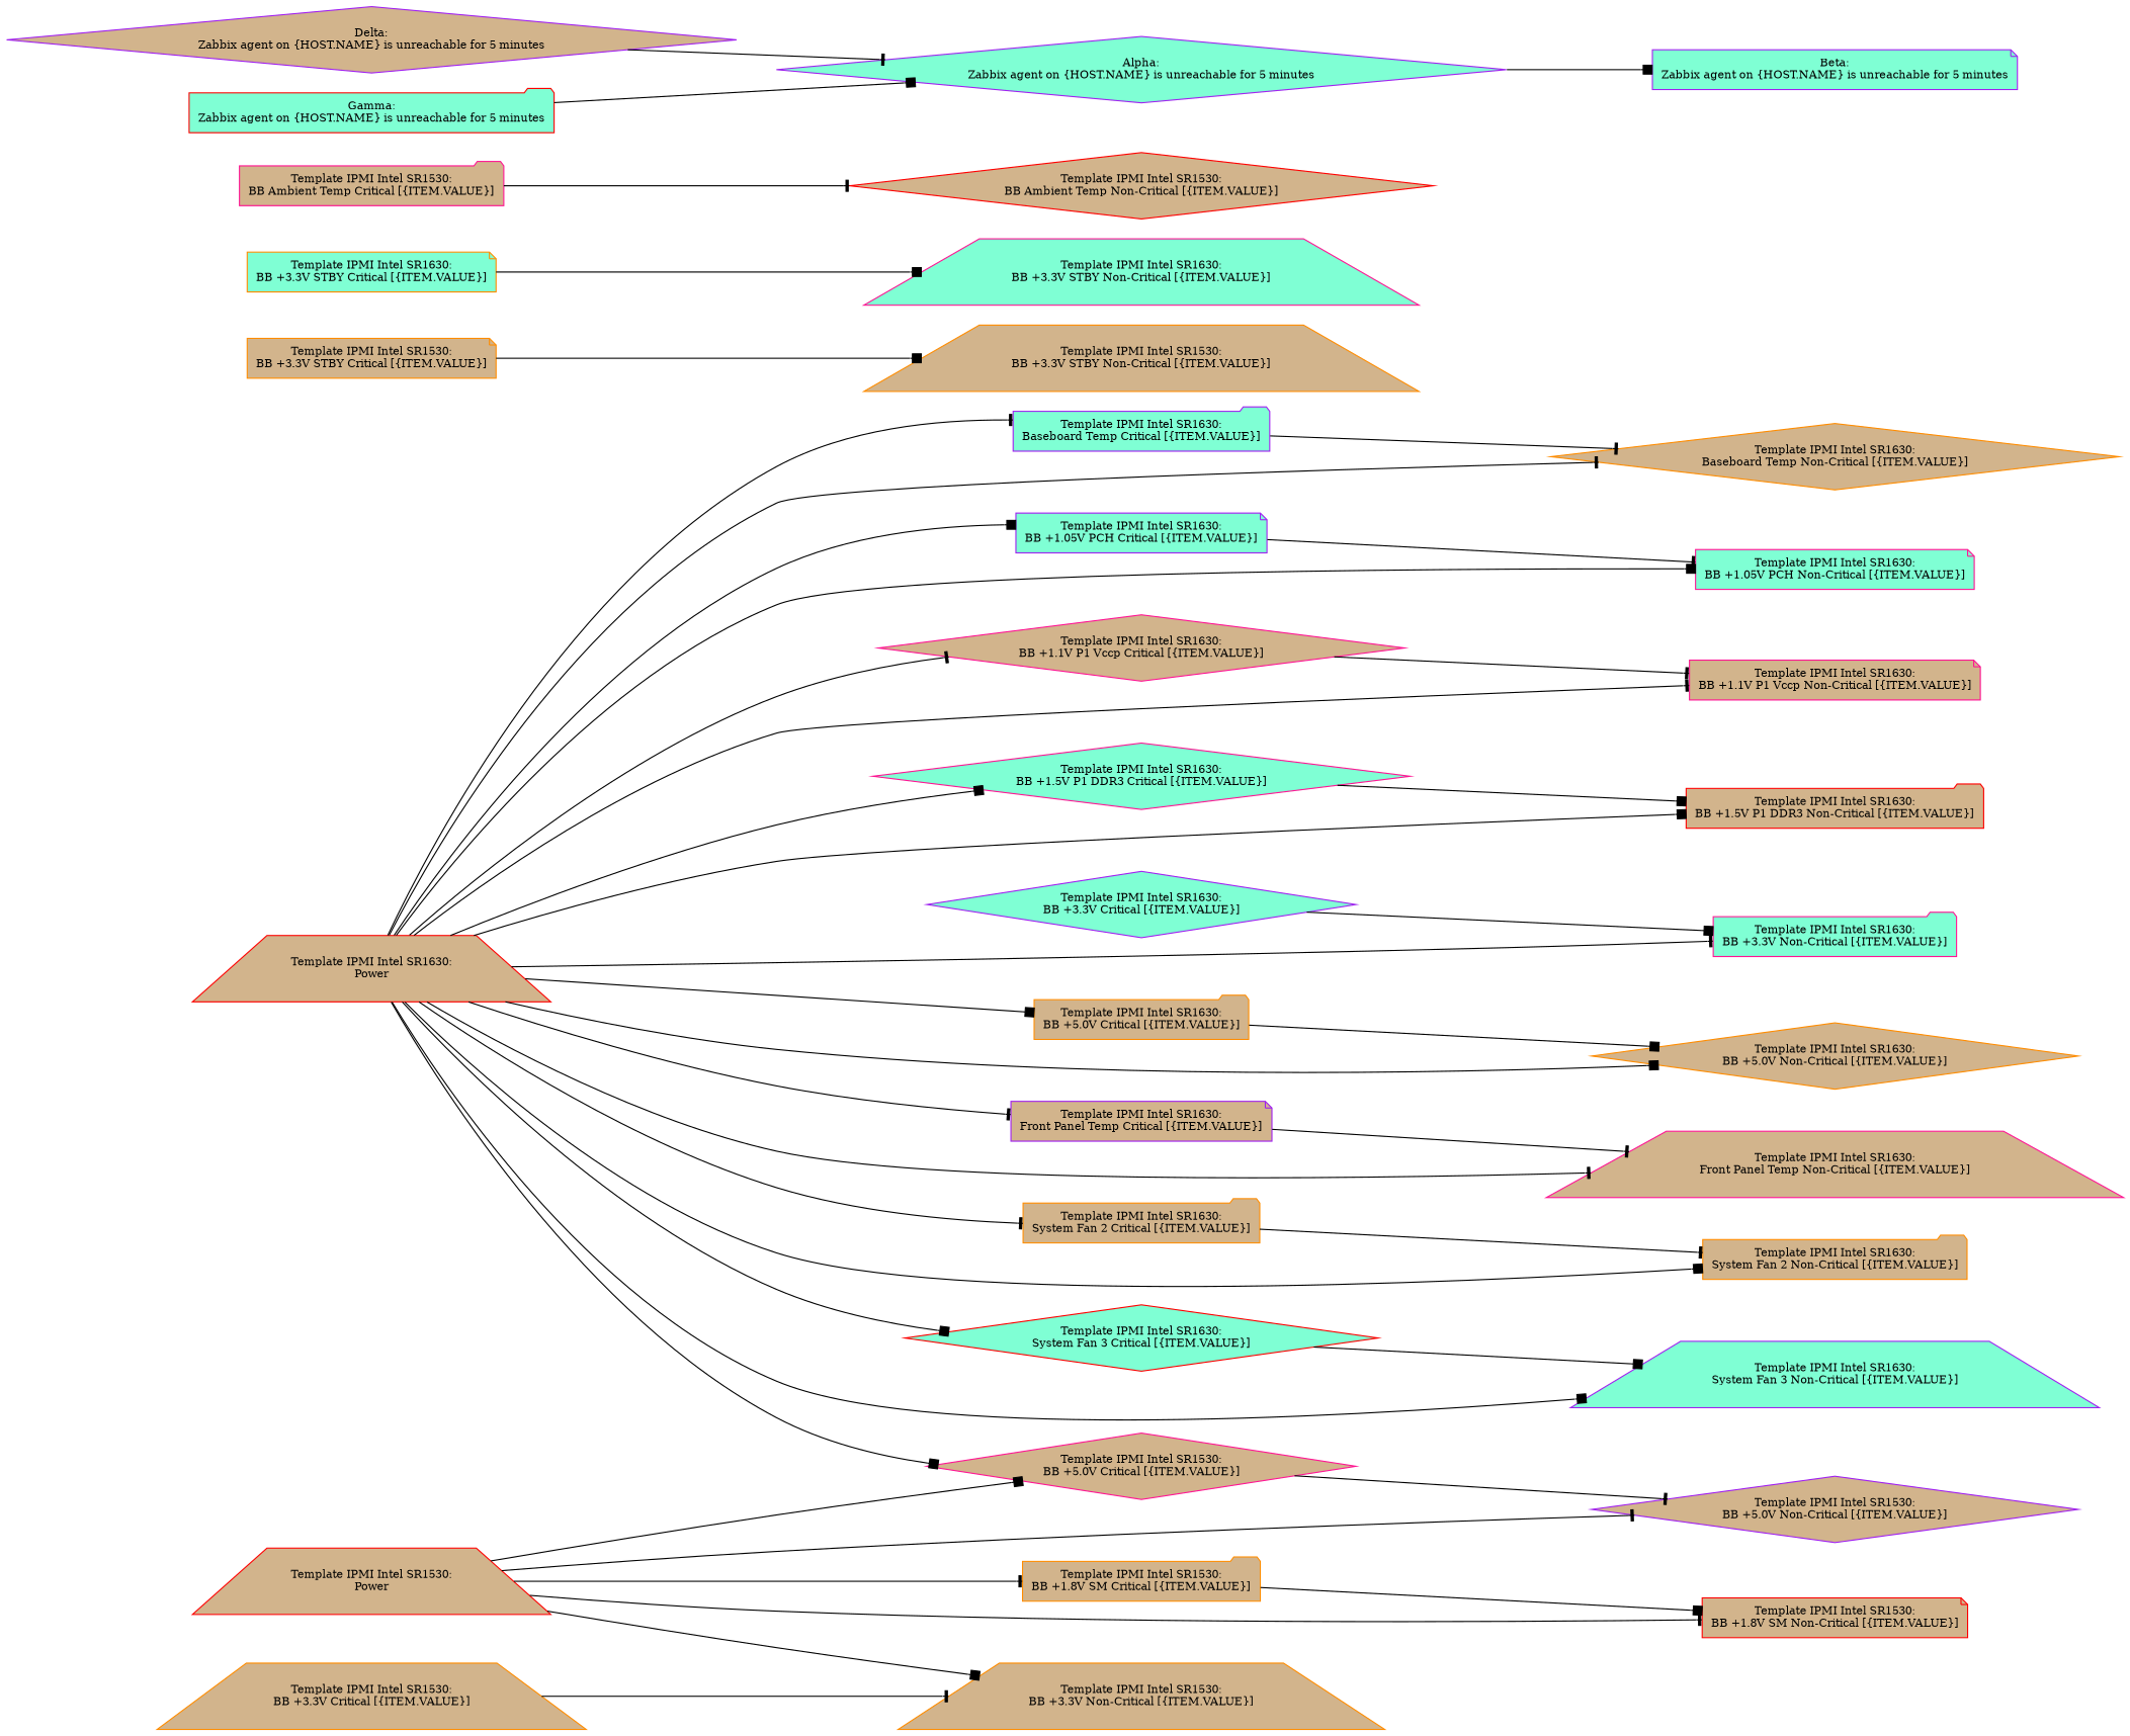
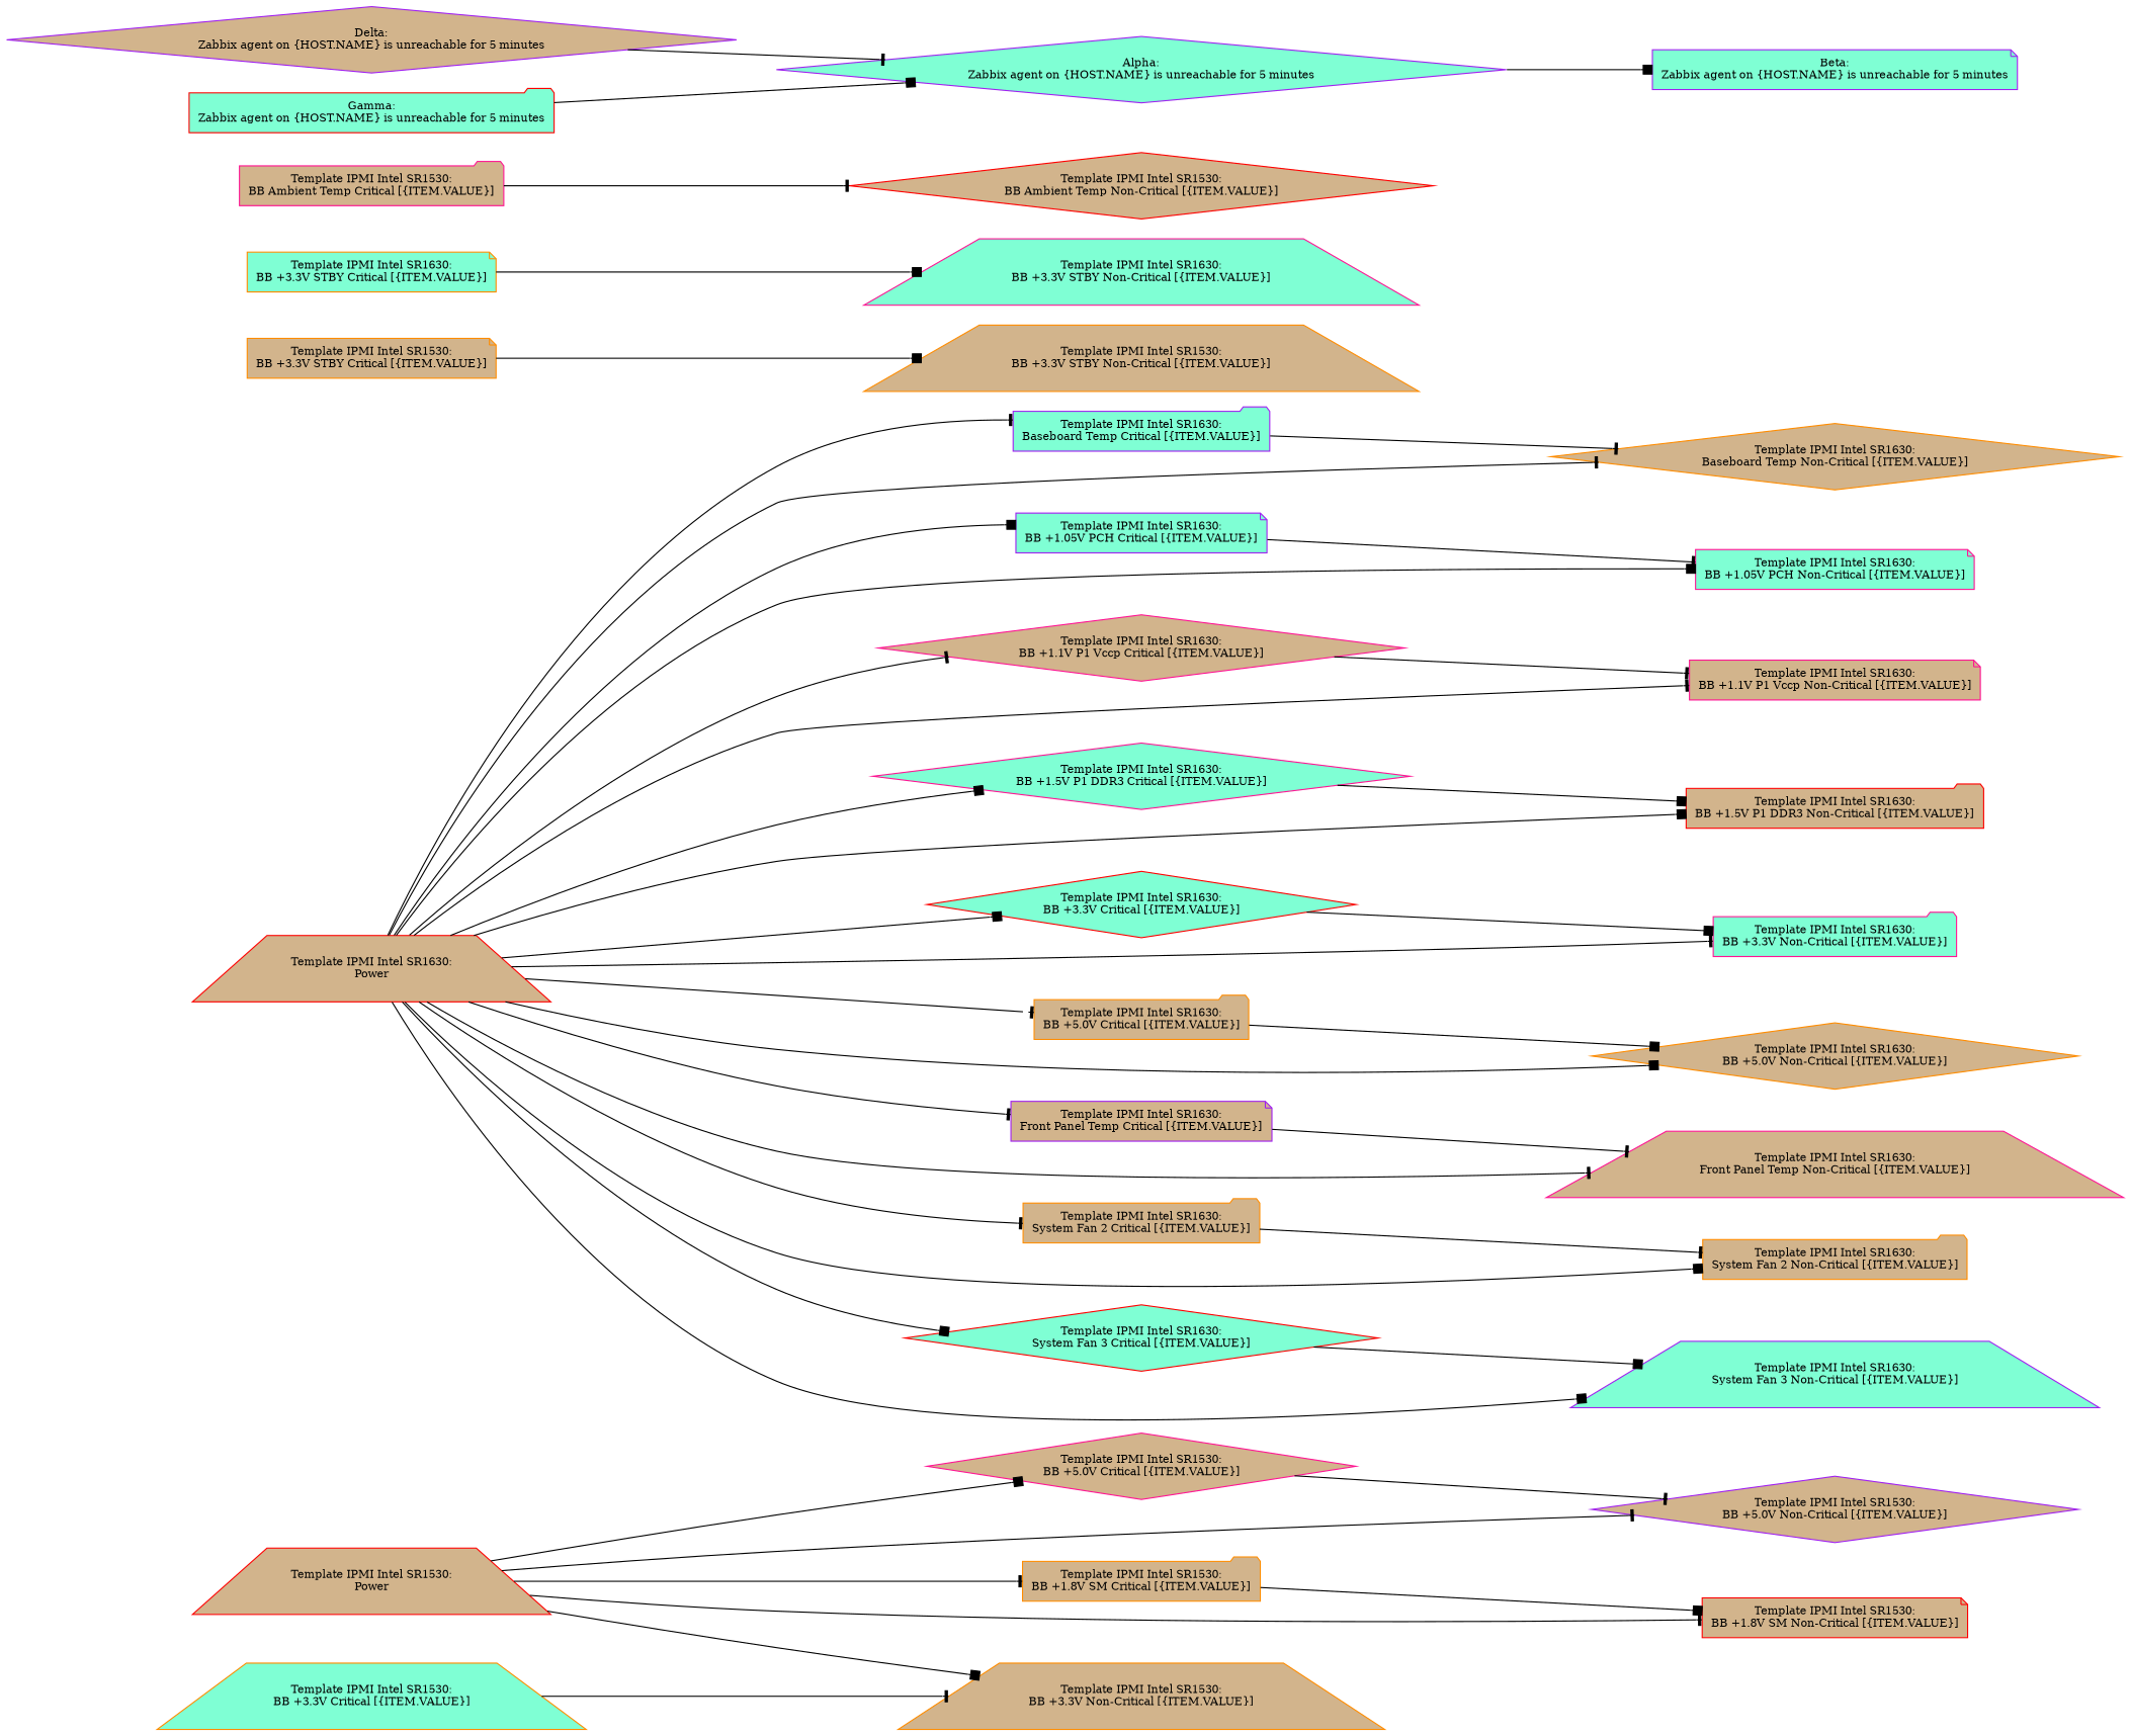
  digraph {
    rankdir=LR
    node [color=darkorange fillcolor=tan fontsize=10 shape=diamond style=filled]
    edge [arrowhead=box]
    "Template IPMI Intel SR1630:\nPower" [color=red shape=trapezium]
    "Template IPMI Intel SR1630:\nBaseboard Temp Critical [{ITEM.VALUE}]" [color=purple fillcolor=aquamarine shape=folder]
    "Template IPMI Intel SR1630:\nBaseboard Temp Non-Critical [{ITEM.VALUE}]"
    "Template IPMI Intel SR1630:\nBB +1.05V PCH Critical [{ITEM.VALUE}]" [color=purple fillcolor=aquamarine shape=note]
    "Template IPMI Intel SR1630:\nBB +1.05V PCH Non-Critical [{ITEM.VALUE}]" [color=deeppink fillcolor=aquamarine shape=note]
    "Template IPMI Intel SR1630:\nBB +1.1V P1 Vccp Critical [{ITEM.VALUE}]" [color=deeppink]
    "Template IPMI Intel SR1630:\nBB +1.1V P1 Vccp Non-Critical [{ITEM.VALUE}]" [color=deeppink shape=note]
    "Template IPMI Intel SR1630:\nBB +1.5V P1 DDR3 Critical [{ITEM.VALUE}]" [color=deeppink fillcolor=aquamarine]
    "Template IPMI Intel SR1630:\nBB +1.5V P1 DDR3 Non-Critical [{ITEM.VALUE}]" [color=red shape=folder]
-   "Template IPMI Intel SR1630:\nBB +3.3V Critical [{ITEM.VALUE}]" [color=purple fillcolor=aquamarine]
+   "Template IPMI Intel SR1630:\nBB +3.3V Critical [{ITEM.VALUE}]" [color=red fillcolor=aquamarine]
    "Template IPMI Intel SR1630:\nBB +3.3V Non-Critical [{ITEM.VALUE}]" [color=deeppink fillcolor=aquamarine shape=folder]
    "Template IPMI Intel SR1630:\nBB +5.0V Critical [{ITEM.VALUE}]" [shape=folder]
    "Template IPMI Intel SR1630:\nBB +5.0V Non-Critical [{ITEM.VALUE}]"
    "Template IPMI Intel SR1630:\nFront Panel Temp Critical [{ITEM.VALUE}]" [color=purple shape=note]
    "Template IPMI Intel SR1630:\nFront Panel Temp Non-Critical [{ITEM.VALUE}]" [color=deeppink shape=trapezium]
    "Template IPMI Intel SR1630:\nSystem Fan 2 Critical [{ITEM.VALUE}]" [shape=folder]
    "Template IPMI Intel SR1630:\nSystem Fan 2 Non-Critical [{ITEM.VALUE}]" [shape=folder]
    "Template IPMI Intel SR1630:\nSystem Fan 3 Critical [{ITEM.VALUE}]" [color=red fillcolor=aquamarine]
    "Template IPMI Intel SR1630:\nSystem Fan 3 Non-Critical [{ITEM.VALUE}]" [color=purple fillcolor=aquamarine shape=trapezium]
    "Template IPMI Intel SR1530:\nPower" [color=red shape=trapezium]
    "Template IPMI Intel SR1530:\nBB +1.8V SM Critical [{ITEM.VALUE}]" [shape=folder]
    "Template IPMI Intel SR1530:\nBB +1.8V SM Non-Critical [{ITEM.VALUE}]" [color=red shape=note]
    "Template IPMI Intel SR1530:\nBB +3.3V Non-Critical [{ITEM.VALUE}]" [shape=trapezium]
    "Template IPMI Intel SR1530:\nBB +5.0V Critical [{ITEM.VALUE}]" [color=deeppink]
    "Template IPMI Intel SR1530:\nBB +5.0V Non-Critical [{ITEM.VALUE}]" [color=purple]
-   "Template IPMI Intel SR1530:\nBB +3.3V Critical [{ITEM.VALUE}]" [shape=trapezium]
+   "Template IPMI Intel SR1530:\nBB +3.3V Critical [{ITEM.VALUE}]" [fillcolor=aquamarine shape=trapezium]
    "Template IPMI Intel SR1530:\nBB +3.3V STBY Critical [{ITEM.VALUE}]" [shape=note]
    "Template IPMI Intel SR1530:\nBB +3.3V STBY Non-Critical [{ITEM.VALUE}]" [shape=trapezium]
    "Template IPMI Intel SR1630:\nBB +3.3V STBY Critical [{ITEM.VALUE}]" [fillcolor=aquamarine shape=note]
    "Template IPMI Intel SR1630:\nBB +3.3V STBY Non-Critical [{ITEM.VALUE}]" [color=deeppink fillcolor=aquamarine shape=trapezium]
    "Template IPMI Intel SR1530:\nBB Ambient Temp Critical [{ITEM.VALUE}]" [color=deeppink shape=folder]
    "Template IPMI Intel SR1530:\nBB Ambient Temp Non-Critical [{ITEM.VALUE}]" [color=red]
    "Delta:\nZabbix agent on {HOST.NAME} is unreachable for 5 minutes" [color=purple]
    "Alpha:\nZabbix agent on {HOST.NAME} is unreachable for 5 minutes" [color=purple fillcolor=aquamarine]
    "Beta:\nZabbix agent on {HOST.NAME} is unreachable for 5 minutes" [color=purple fillcolor=aquamarine shape=note]
    "Gamma:\nZabbix agent on {HOST.NAME} is unreachable for 5 minutes" [color=red fillcolor=aquamarine shape=folder]
    "Template IPMI Intel SR1630:\nPower" -> "Template IPMI Intel SR1630:\nBaseboard Temp Critical [{ITEM.VALUE}]" [arrowhead=tee]
    "Template IPMI Intel SR1630:\nPower" -> "Template IPMI Intel SR1630:\nBaseboard Temp Non-Critical [{ITEM.VALUE}]" [arrowhead=tee]
    "Template IPMI Intel SR1630:\nPower" -> "Template IPMI Intel SR1630:\nBB +1.05V PCH Critical [{ITEM.VALUE}]"
    "Template IPMI Intel SR1630:\nPower" -> "Template IPMI Intel SR1630:\nBB +1.05V PCH Non-Critical [{ITEM.VALUE}]"
    "Template IPMI Intel SR1630:\nPower" -> "Template IPMI Intel SR1630:\nBB +1.1V P1 Vccp Critical [{ITEM.VALUE}]" [arrowhead=tee]
    "Template IPMI Intel SR1630:\nPower" -> "Template IPMI Intel SR1630:\nBB +1.1V P1 Vccp Non-Critical [{ITEM.VALUE}]" [arrowhead=tee]
    "Template IPMI Intel SR1630:\nPower" -> "Template IPMI Intel SR1630:\nBB +1.5V P1 DDR3 Critical [{ITEM.VALUE}]"
    "Template IPMI Intel SR1630:\nPower" -> "Template IPMI Intel SR1630:\nBB +1.5V P1 DDR3 Non-Critical [{ITEM.VALUE}]"
-   "Template IPMI Intel SR1630:\nPower" -> "Template IPMI Intel SR1530:\nBB +5.0V Critical [{ITEM.VALUE}]"
+   "Template IPMI Intel SR1630:\nPower" -> "Template IPMI Intel SR1630:\nBB +3.3V Critical [{ITEM.VALUE}]"
    "Template IPMI Intel SR1630:\nPower" -> "Template IPMI Intel SR1630:\nBB +3.3V Non-Critical [{ITEM.VALUE}]" [arrowhead=tee]
-   "Template IPMI Intel SR1630:\nPower" -> "Template IPMI Intel SR1630:\nBB +5.0V Critical [{ITEM.VALUE}]"
+   "Template IPMI Intel SR1630:\nPower" -> "Template IPMI Intel SR1630:\nBB +5.0V Critical [{ITEM.VALUE}]" [arrowhead=tee]
    "Template IPMI Intel SR1630:\nPower" -> "Template IPMI Intel SR1630:\nBB +5.0V Non-Critical [{ITEM.VALUE}]"
    "Template IPMI Intel SR1630:\nPower" -> "Template IPMI Intel SR1630:\nFront Panel Temp Critical [{ITEM.VALUE}]" [arrowhead=tee]
    "Template IPMI Intel SR1630:\nPower" -> "Template IPMI Intel SR1630:\nFront Panel Temp Non-Critical [{ITEM.VALUE}]" [arrowhead=tee]
    "Template IPMI Intel SR1630:\nPower" -> "Template IPMI Intel SR1630:\nSystem Fan 2 Critical [{ITEM.VALUE}]" [arrowhead=tee]
    "Template IPMI Intel SR1630:\nPower" -> "Template IPMI Intel SR1630:\nSystem Fan 2 Non-Critical [{ITEM.VALUE}]"
    "Template IPMI Intel SR1630:\nPower" -> "Template IPMI Intel SR1630:\nSystem Fan 3 Critical [{ITEM.VALUE}]"
    "Template IPMI Intel SR1630:\nPower" -> "Template IPMI Intel SR1630:\nSystem Fan 3 Non-Critical [{ITEM.VALUE}]"
    "Template IPMI Intel SR1630:\nBaseboard Temp Critical [{ITEM.VALUE}]" -> "Template IPMI Intel SR1630:\nBaseboard Temp Non-Critical [{ITEM.VALUE}]" [arrowhead=tee]
    "Template IPMI Intel SR1630:\nBB +1.05V PCH Critical [{ITEM.VALUE}]" -> "Template IPMI Intel SR1630:\nBB +1.05V PCH Non-Critical [{ITEM.VALUE}]" [arrowhead=tee]
    "Template IPMI Intel SR1630:\nBB +1.1V P1 Vccp Critical [{ITEM.VALUE}]" -> "Template IPMI Intel SR1630:\nBB +1.1V P1 Vccp Non-Critical [{ITEM.VALUE}]" [arrowhead=tee]
    "Template IPMI Intel SR1630:\nBB +1.5V P1 DDR3 Critical [{ITEM.VALUE}]" -> "Template IPMI Intel SR1630:\nBB +1.5V P1 DDR3 Non-Critical [{ITEM.VALUE}]"
    "Template IPMI Intel SR1630:\nBB +3.3V Critical [{ITEM.VALUE}]" -> "Template IPMI Intel SR1630:\nBB +3.3V Non-Critical [{ITEM.VALUE}]"
    "Template IPMI Intel SR1630:\nBB +5.0V Critical [{ITEM.VALUE}]" -> "Template IPMI Intel SR1630:\nBB +5.0V Non-Critical [{ITEM.VALUE}]"
    "Template IPMI Intel SR1630:\nFront Panel Temp Critical [{ITEM.VALUE}]" -> "Template IPMI Intel SR1630:\nFront Panel Temp Non-Critical [{ITEM.VALUE}]" [arrowhead=tee]
    "Template IPMI Intel SR1630:\nSystem Fan 2 Critical [{ITEM.VALUE}]" -> "Template IPMI Intel SR1630:\nSystem Fan 2 Non-Critical [{ITEM.VALUE}]" [arrowhead=tee]
    "Template IPMI Intel SR1630:\nSystem Fan 3 Critical [{ITEM.VALUE}]" -> "Template IPMI Intel SR1630:\nSystem Fan 3 Non-Critical [{ITEM.VALUE}]"
    "Template IPMI Intel SR1530:\nPower" -> "Template IPMI Intel SR1530:\nBB +1.8V SM Critical [{ITEM.VALUE}]" [arrowhead=tee]
    "Template IPMI Intel SR1530:\nPower" -> "Template IPMI Intel SR1530:\nBB +1.8V SM Non-Critical [{ITEM.VALUE}]" [arrowhead=tee]
    "Template IPMI Intel SR1530:\nPower" -> "Template IPMI Intel SR1530:\nBB +3.3V Non-Critical [{ITEM.VALUE}]"
    "Template IPMI Intel SR1530:\nPower" -> "Template IPMI Intel SR1530:\nBB +5.0V Critical [{ITEM.VALUE}]"
    "Template IPMI Intel SR1530:\nPower" -> "Template IPMI Intel SR1530:\nBB +5.0V Non-Critical [{ITEM.VALUE}]" [arrowhead=tee]
    "Template IPMI Intel SR1530:\nBB +1.8V SM Critical [{ITEM.VALUE}]" -> "Template IPMI Intel SR1530:\nBB +1.8V SM Non-Critical [{ITEM.VALUE}]"
    "Template IPMI Intel SR1530:\nBB +5.0V Critical [{ITEM.VALUE}]" -> "Template IPMI Intel SR1530:\nBB +5.0V Non-Critical [{ITEM.VALUE}]" [arrowhead=tee]
    "Template IPMI Intel SR1530:\nBB +3.3V Critical [{ITEM.VALUE}]" -> "Template IPMI Intel SR1530:\nBB +3.3V Non-Critical [{ITEM.VALUE}]" [arrowhead=tee]
    "Template IPMI Intel SR1530:\nBB +3.3V STBY Critical [{ITEM.VALUE}]" -> "Template IPMI Intel SR1530:\nBB +3.3V STBY Non-Critical [{ITEM.VALUE}]"
    "Template IPMI Intel SR1630:\nBB +3.3V STBY Critical [{ITEM.VALUE}]" -> "Template IPMI Intel SR1630:\nBB +3.3V STBY Non-Critical [{ITEM.VALUE}]"
    "Template IPMI Intel SR1530:\nBB Ambient Temp Critical [{ITEM.VALUE}]" -> "Template IPMI Intel SR1530:\nBB Ambient Temp Non-Critical [{ITEM.VALUE}]" [arrowhead=tee]
    "Delta:\nZabbix agent on {HOST.NAME} is unreachable for 5 minutes" -> "Alpha:\nZabbix agent on {HOST.NAME} is unreachable for 5 minutes" [arrowhead=tee]
    "Alpha:\nZabbix agent on {HOST.NAME} is unreachable for 5 minutes" -> "Beta:\nZabbix agent on {HOST.NAME} is unreachable for 5 minutes"
    "Gamma:\nZabbix agent on {HOST.NAME} is unreachable for 5 minutes" -> "Alpha:\nZabbix agent on {HOST.NAME} is unreachable for 5 minutes"
  }
